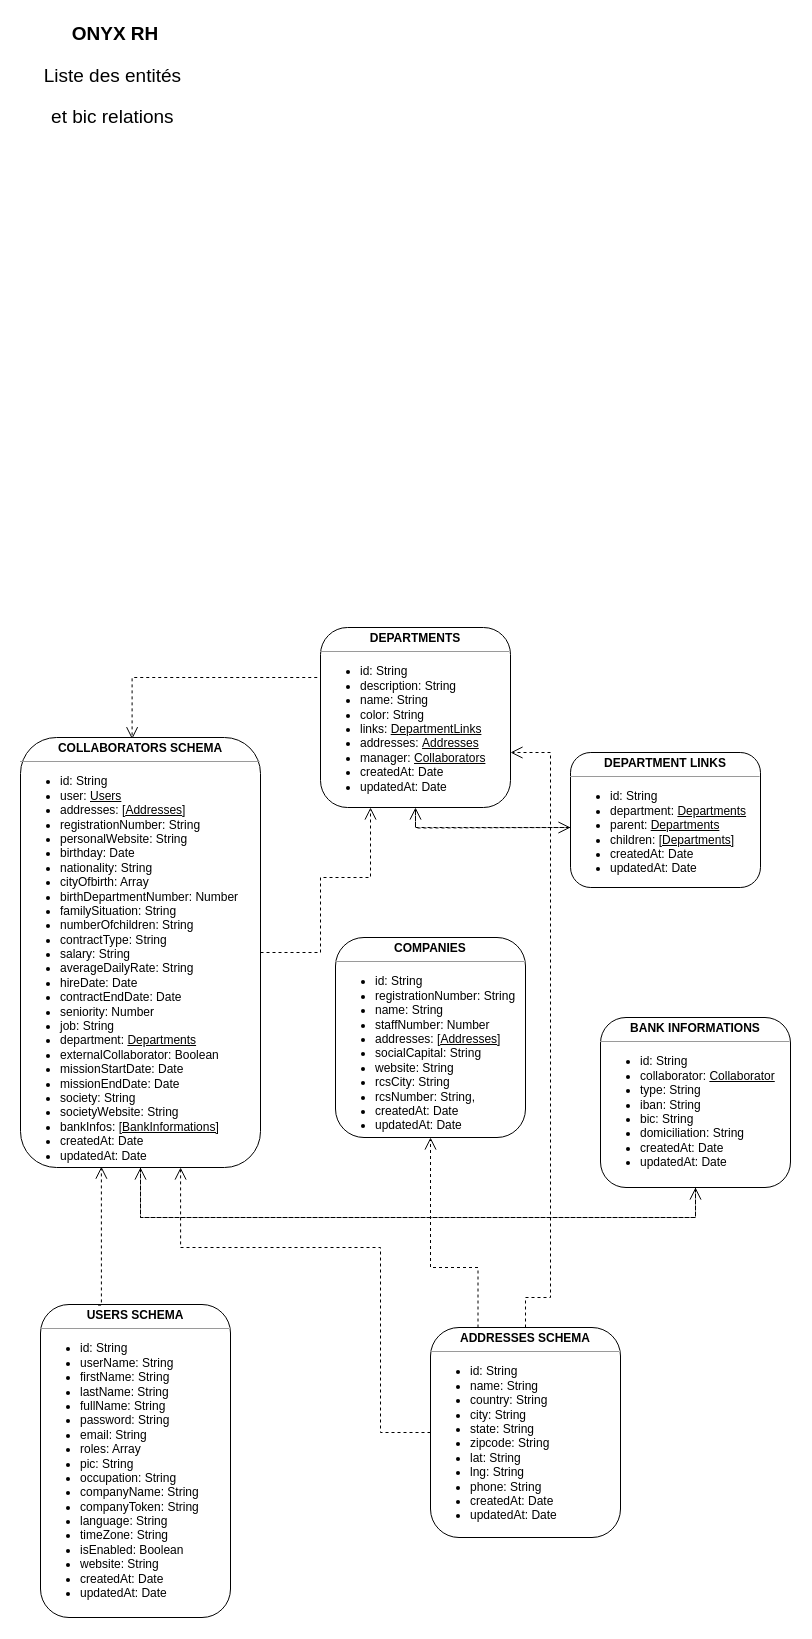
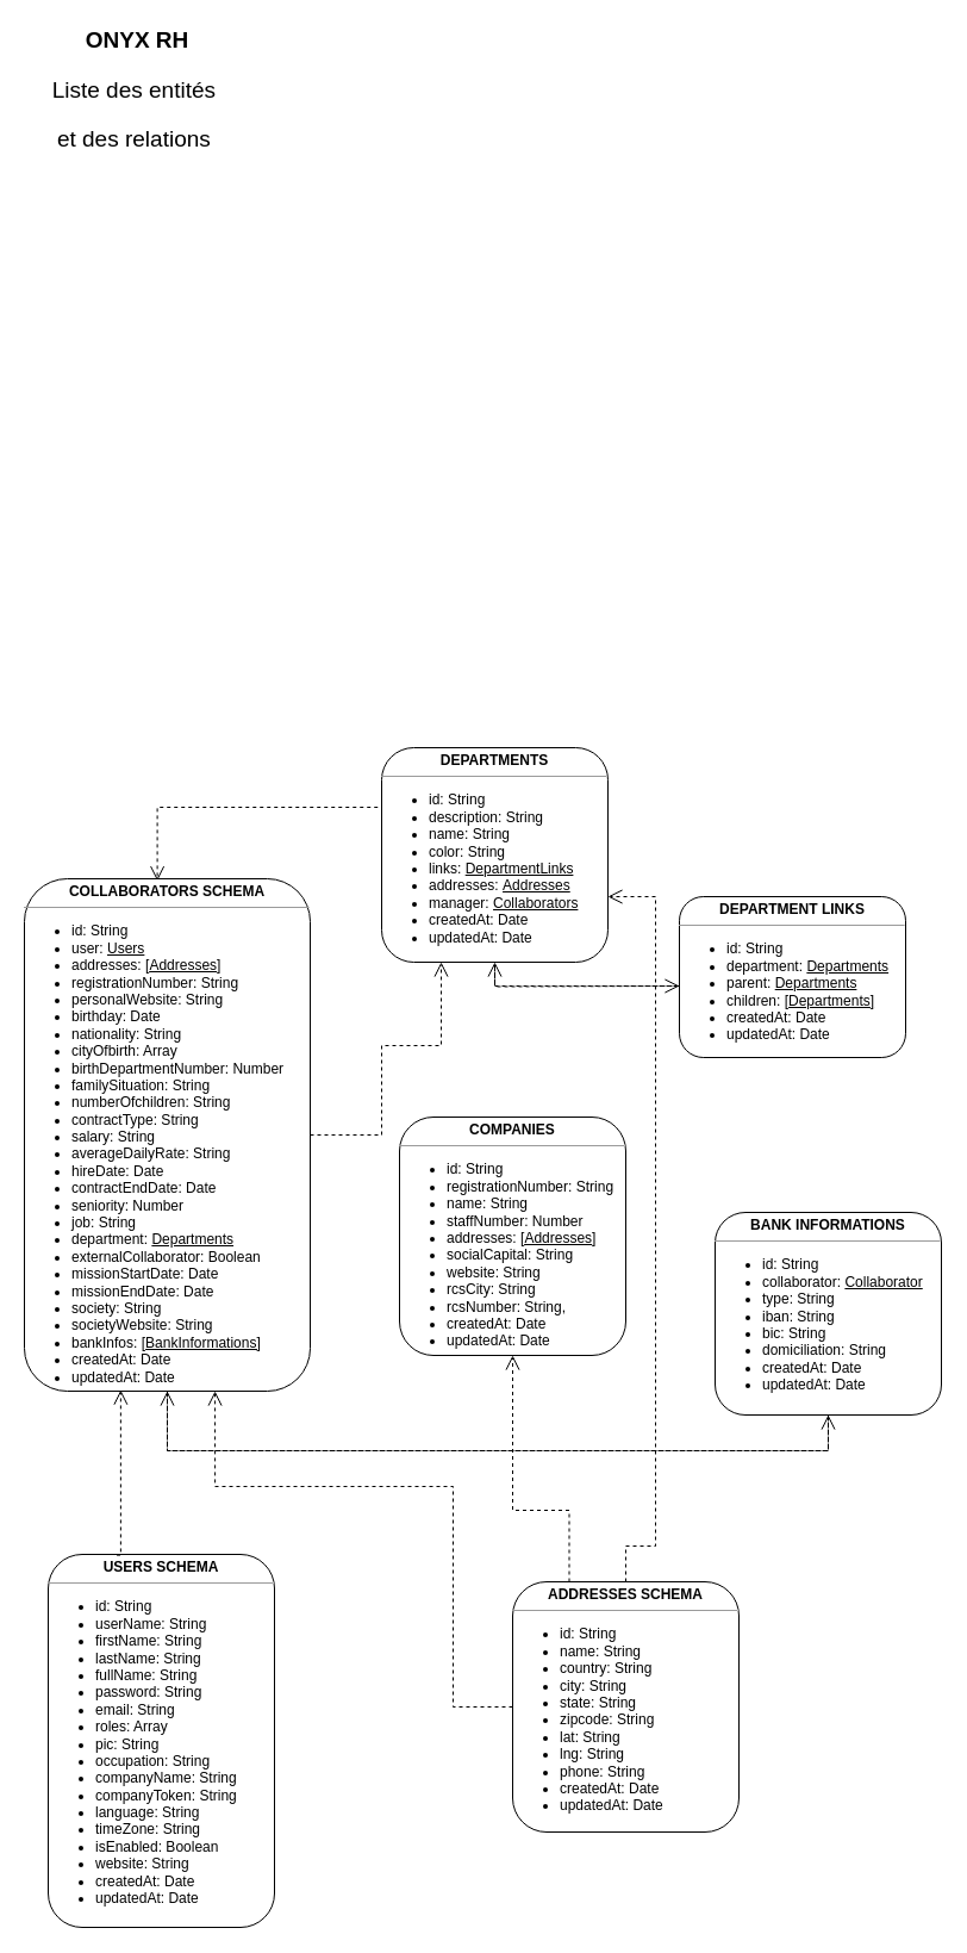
  <mxCell id="0" />
  <mxCell id="1" parent="0" />
  <mxCell id="2" style="edgeStyle=orthogonalEdgeStyle;rounded=0;html=1;dashed=1;labelBackgroundColor=none;startFill=0;endArrow=open;endFill=0;endSize=10;fontFamily=Verdana;fontSize=10;exitX=0;exitY=0.5;exitDx=0;exitDy=0;entryX=0.667;entryY=1;entryDx=0;entryDy=0;entryPerimeter=0;" parent="1" source="4" target="18" edge="1"><mxGeometry relative="1" as="geometry"><Array as="points"><mxPoint x="380" y="1432" /><mxPoint x="380" y="1247" /><mxPoint x="180" y="1247" /></Array><mxPoint x="530" y="1920" as="sourcePoint" /><mxPoint x="470" y="1617.167" as="targetPoint" /></mxGeometry></mxCell>
  <mxCell id="3" style="edgeStyle=orthogonalEdgeStyle;rounded=0;html=1;dashed=1;labelBackgroundColor=none;startFill=0;endArrow=open;endFill=0;endSize=10;fontFamily=Verdana;fontSize=10;" parent="1" target="16" edge="1"><mxGeometry relative="1" as="geometry"><Array as="points" /><mxPoint x="570" y="827" as="sourcePoint" /><mxPoint x="665" y="1397.167" as="targetPoint" /></mxGeometry></mxCell>
  <mxCell id="4" value="&lt;p style=&quot;margin: 0px ; margin-top: 4px ; text-align: center&quot;&gt;&lt;b&gt;ADDRESSES SCHEMA&lt;/b&gt;&lt;/p&gt;&lt;hr size=&quot;1&quot;&gt;&lt;p&gt;&lt;/p&gt;&lt;ul&gt;&lt;li&gt;id: String&lt;/li&gt;&lt;li&gt;name: String&lt;/li&gt;&lt;li&gt;country: String&lt;/li&gt;&lt;li&gt;city: String&lt;/li&gt;&lt;li&gt;state: String&lt;/li&gt;&lt;li&gt;zipcode: String&lt;/li&gt;&lt;li&gt;lat: String&lt;/li&gt;&lt;li&gt;lng: String&lt;/li&gt;&lt;li&gt;phone: String&lt;/li&gt;&lt;li&gt;createdAt: Date&lt;/li&gt;&lt;li&gt;updatedAt: Date&lt;/li&gt;&lt;/ul&gt;&lt;div&gt;&lt;/div&gt;" style="verticalAlign=top;align=left;overflow=fill;fontSize=12;fontFamily=Helvetica;html=1;rounded=1;shadow=0;comic=0;labelBackgroundColor=none;strokeColor=#000000;strokeWidth=1;fillColor=#ffffff;" parent="1" vertex="1"><mxGeometry x="430" y="1327" width="190" height="210" as="geometry" /></mxCell>
  <mxCell id="5" style="edgeStyle=orthogonalEdgeStyle;rounded=0;html=1;labelBackgroundColor=none;startFill=0;endArrow=open;endFill=0;endSize=10;fontFamily=Verdana;fontSize=10;dashed=1;" parent="1" source="18" target="15" edge="1"><mxGeometry relative="1" as="geometry"><mxPoint x="375" y="1165" as="targetPoint" /><Array as="points"><mxPoint x="140" y="1217" /><mxPoint x="695" y="1217" /></Array></mxGeometry></mxCell>
  <mxCell id="6" style="edgeStyle=orthogonalEdgeStyle;rounded=0;html=1;exitX=0.5;exitY=1;dashed=1;labelBackgroundColor=none;startFill=0;endArrow=open;endFill=0;endSize=10;fontFamily=Verdana;fontSize=10;exitDx=0;exitDy=0;" parent="1" source="15" edge="1"><mxGeometry relative="1" as="geometry"><Array as="points"><mxPoint x="695" y="1217" /><mxPoint x="140" y="1217" /></Array><mxPoint x="140" y="1167" as="targetPoint" /></mxGeometry></mxCell>
  <mxCell id="7" value="&lt;p style=&quot;margin: 0px ; margin-top: 4px ; text-align: center&quot;&gt;&lt;b&gt;USERS SCHEMA&lt;/b&gt;&lt;/p&gt;&lt;hr size=&quot;1&quot;&gt;&lt;p style=&quot;margin: 0px ; margin-left: 4px&quot;&gt;&lt;/p&gt;&lt;ul&gt;&lt;li&gt;id: String&lt;/li&gt;&lt;li&gt;userName: String&lt;/li&gt;&lt;li&gt;firstName: String&lt;/li&gt;&lt;li&gt;lastName: String&lt;/li&gt;&lt;li&gt;&lt;span&gt;fullName: String&lt;/span&gt;&lt;/li&gt;&lt;li&gt;&lt;span&gt;password: String&lt;/span&gt;&lt;/li&gt;&lt;li&gt;&lt;span&gt;email: String&lt;/span&gt;&lt;/li&gt;&lt;li&gt;&lt;span&gt;roles: Array&lt;/span&gt;&lt;/li&gt;&lt;li&gt;&lt;span&gt;pic: String&lt;/span&gt;&lt;/li&gt;&lt;li&gt;occupation: String&lt;/li&gt;&lt;li&gt;companyName: String&lt;/li&gt;&lt;li&gt;companyToken: String&lt;/li&gt;&lt;li&gt;language: String&lt;/li&gt;&lt;li&gt;timeZone: String&lt;/li&gt;&lt;li&gt;isEnabled: Boolean&lt;/li&gt;&lt;li&gt;website: String&lt;/li&gt;&lt;li&gt;createdAt: Date&lt;/li&gt;&lt;li&gt;updatedAt: Date&lt;/li&gt;&lt;/ul&gt;&lt;p&gt;&lt;/p&gt;" style="verticalAlign=top;align=left;overflow=fill;fontSize=12;fontFamily=Helvetica;html=1;rounded=1;shadow=0;comic=0;labelBackgroundColor=none;strokeColor=#000000;strokeWidth=1;fillColor=#ffffff;" parent="1" vertex="1"><mxGeometry x="40" y="1304" width="190" height="313" as="geometry" /></mxCell>
  <mxCell id="8" style="edgeStyle=orthogonalEdgeStyle;rounded=0;html=1;dashed=1;labelBackgroundColor=none;startFill=0;endArrow=open;endFill=0;endSize=10;fontFamily=Verdana;fontSize=10;entryX=0.337;entryY=0.998;entryDx=0;entryDy=0;entryPerimeter=0;exitX=0.303;exitY=0.002;exitDx=0;exitDy=0;exitPerimeter=0;" parent="1" source="7" target="18" edge="1"><mxGeometry relative="1" as="geometry"><Array as="points"><mxPoint x="101" y="1305" /></Array><mxPoint x="140" y="1304" as="sourcePoint" /><mxPoint x="375" y="1167.5" as="targetPoint" /></mxGeometry></mxCell>
  <mxCell id="9" style="edgeStyle=orthogonalEdgeStyle;rounded=0;html=1;dashed=1;labelBackgroundColor=none;startFill=0;endArrow=open;endFill=0;endSize=10;fontFamily=Verdana;fontSize=10;exitX=0.5;exitY=0;exitDx=0;exitDy=0;" parent="1" source="4" target="16" edge="1"><mxGeometry relative="1" as="geometry"><Array as="points"><mxPoint x="525" y="1297" /><mxPoint x="550" y="1297" /><mxPoint x="550" y="752" /></Array><mxPoint x="230" y="1407" as="sourcePoint" /><mxPoint x="560" y="1257" as="targetPoint" /></mxGeometry></mxCell>
  <mxCell id="10" style="edgeStyle=orthogonalEdgeStyle;rounded=0;html=1;dashed=1;labelBackgroundColor=none;startFill=0;endArrow=open;endFill=0;endSize=10;fontFamily=Verdana;fontSize=10;" parent="1" target="17" edge="1"><mxGeometry relative="1" as="geometry"><Array as="points"><mxPoint x="415" y="827" /></Array><mxPoint x="415" y="797" as="sourcePoint" /></mxGeometry></mxCell>
  <mxCell id="11" style="edgeStyle=orthogonalEdgeStyle;rounded=0;html=1;dashed=1;labelBackgroundColor=none;startFill=0;endArrow=open;endFill=0;endSize=10;fontFamily=Verdana;fontSize=10;exitX=0;exitY=0.293;exitDx=0;exitDy=0;entryX=0.465;entryY=0.004;entryDx=0;entryDy=0;entryPerimeter=0;exitPerimeter=0;" parent="1" source="16" target="18" edge="1"><mxGeometry relative="1" as="geometry"><mxPoint x="230" y="1617" as="sourcePoint" /><mxPoint x="260" y="1039" as="targetPoint" /><Array as="points"><mxPoint x="320" y="677" /><mxPoint x="132" y="677" /></Array></mxGeometry></mxCell>
  <mxCell id="12" style="edgeStyle=orthogonalEdgeStyle;rounded=0;html=1;dashed=1;labelBackgroundColor=none;startFill=0;endArrow=open;endFill=0;endSize=10;fontFamily=Verdana;fontSize=10;exitX=1;exitY=0.5;exitDx=0;exitDy=0;" parent="1" source="18" target="16" edge="1"><mxGeometry relative="1" as="geometry"><Array as="points"><mxPoint x="320" y="952" /><mxPoint x="320" y="877" /><mxPoint x="370" y="877" /></Array><mxPoint x="179" y="1187" as="sourcePoint" /><mxPoint x="330" y="1738.833" as="targetPoint" /></mxGeometry></mxCell>
  <mxCell id="13" style="edgeStyle=orthogonalEdgeStyle;rounded=0;html=1;dashed=1;labelBackgroundColor=none;startFill=0;endArrow=open;endFill=0;endSize=10;fontFamily=Verdana;fontSize=10;exitX=0.25;exitY=0;exitDx=0;exitDy=0;" parent="1" source="4" target="14" edge="1"><mxGeometry relative="1" as="geometry"><Array as="points"><mxPoint x="478" y="1267" /><mxPoint x="430" y="1267" /></Array><mxPoint x="230" y="1657.167" as="sourcePoint" /><mxPoint x="630" y="1657.167" as="targetPoint" /></mxGeometry></mxCell>
  <mxCell id="14" value="&lt;p style=&quot;margin: 0px ; margin-top: 4px ; text-align: center&quot;&gt;&lt;b&gt;COMPANIES&lt;/b&gt;&lt;/p&gt;&lt;hr size=&quot;1&quot;&gt;&lt;p&gt;&lt;/p&gt;&lt;ul&gt;&lt;li&gt;id: String&lt;/li&gt;&lt;li&gt;&lt;span&gt;registrationNumber&lt;/span&gt;: String&lt;/li&gt;&lt;li&gt;name: String&lt;/li&gt;&lt;li&gt;staffNumber: Number&lt;/li&gt;&lt;li&gt;addresses: &lt;u&gt;[&lt;u&gt;Addresses&lt;/u&gt;]&lt;/u&gt;&lt;/li&gt;&lt;li&gt;socialCapital: String&lt;/li&gt;&lt;li&gt;website: String&lt;/li&gt;&lt;li&gt;rcsCity: String&lt;/li&gt;&lt;li&gt;rcsNumber: String,&lt;/li&gt;&lt;li&gt;createdAt: Date&lt;/li&gt;&lt;li&gt;updatedAt: Date&lt;/li&gt;&lt;/ul&gt;&lt;div&gt;&lt;/div&gt;" style="verticalAlign=top;align=left;overflow=fill;fontSize=12;fontFamily=Helvetica;html=1;rounded=1;shadow=0;comic=0;labelBackgroundColor=none;strokeColor=#000000;strokeWidth=1;fillColor=#ffffff;" vertex="1" parent="1"><mxGeometry x="335" y="937" width="190" height="200" as="geometry" /></mxCell>
  <mxCell id="15" value="&lt;p style=&quot;margin: 0px ; margin-top: 4px ; text-align: center&quot;&gt;&lt;b&gt;BANK INFORMATIONS&lt;/b&gt;&lt;/p&gt;&lt;hr size=&quot;1&quot;&gt;&lt;p&gt;&lt;/p&gt;&lt;ul&gt;&lt;li&gt;id: String&lt;/li&gt;&lt;li&gt;collaborator: &lt;u&gt;Collaborator&lt;/u&gt;&lt;/li&gt;&lt;li&gt;type: String&lt;/li&gt;&lt;li&gt;iban: String&lt;/li&gt;&lt;li&gt;bic: String&lt;/li&gt;&lt;li&gt;domiciliation: String&lt;/li&gt;&lt;li&gt;createdAt: Date&lt;/li&gt;&lt;li&gt;updatedAt: Date&lt;/li&gt;&lt;/ul&gt;&lt;div&gt;&lt;/div&gt;" style="verticalAlign=top;align=left;overflow=fill;fontSize=12;fontFamily=Helvetica;html=1;rounded=1;shadow=0;comic=0;labelBackgroundColor=none;strokeColor=#000000;strokeWidth=1;fillColor=#ffffff;" vertex="1" parent="1"><mxGeometry x="600" y="1017" width="190" height="170" as="geometry" /></mxCell>
  <mxCell id="16" value="&lt;p style=&quot;margin: 0px ; margin-top: 4px ; text-align: center&quot;&gt;&lt;b&gt;DEPARTMENTS&lt;/b&gt;&lt;/p&gt;&lt;hr size=&quot;1&quot;&gt;&lt;p&gt;&lt;/p&gt;&lt;ul&gt;&lt;li&gt;id: String&lt;/li&gt;&lt;li&gt;description: String&lt;/li&gt;&lt;li&gt;name: String&lt;/li&gt;&lt;li&gt;color: String&lt;/li&gt;&lt;li&gt;links: &lt;u&gt;DepartmentLinks&lt;/u&gt;&lt;/li&gt;&lt;li&gt;addresses:&amp;nbsp;&lt;u&gt;Addresses&lt;/u&gt;&lt;/li&gt;&lt;li&gt;manager: &lt;u&gt;Collaborators&lt;/u&gt;&lt;/li&gt;&lt;li&gt;createdAt: Date&lt;/li&gt;&lt;li&gt;updatedAt: Date&lt;/li&gt;&lt;/ul&gt;&lt;div&gt;&lt;/div&gt;" style="verticalAlign=top;align=left;overflow=fill;fontSize=12;fontFamily=Helvetica;html=1;rounded=1;shadow=0;comic=0;labelBackgroundColor=none;strokeColor=#000000;strokeWidth=1;fillColor=#ffffff;" vertex="1" parent="1"><mxGeometry x="320" y="627" width="190" height="180" as="geometry" /></mxCell>
  <mxCell id="17" value="&lt;p style=&quot;margin: 0px ; margin-top: 4px ; text-align: center&quot;&gt;&lt;b&gt;DEPARTMENT LINKS&lt;/b&gt;&lt;/p&gt;&lt;hr size=&quot;1&quot;&gt;&lt;p&gt;&lt;/p&gt;&lt;ul&gt;&lt;li&gt;id: String&lt;/li&gt;&lt;li&gt;department:&amp;nbsp;&lt;u&gt;Departments&lt;/u&gt;&lt;/li&gt;&lt;li&gt;parent:&amp;nbsp;&lt;u&gt;Departments&lt;/u&gt;&lt;/li&gt;&lt;li&gt;children: [&lt;u&gt;Departments]&lt;/u&gt;&lt;/li&gt;&lt;li&gt;createdAt: Date&lt;/li&gt;&lt;li&gt;updatedAt: Date&lt;/li&gt;&lt;/ul&gt;&lt;div&gt;&lt;/div&gt;" style="verticalAlign=top;align=left;overflow=fill;fontSize=12;fontFamily=Helvetica;html=1;rounded=1;shadow=0;comic=0;labelBackgroundColor=none;strokeColor=#000000;strokeWidth=1;fillColor=#ffffff;" vertex="1" parent="1"><mxGeometry x="570" y="752" width="190" height="135" as="geometry" /></mxCell>
  <mxCell id="18" value="&lt;p style=&quot;margin: 0px ; margin-top: 4px ; text-align: center&quot;&gt;&lt;b&gt;COLLABORATORS SCHEMA&lt;/b&gt;&lt;/p&gt;&lt;hr size=&quot;1&quot;&gt;&lt;p style=&quot;margin: 0px ; margin-left: 4px&quot;&gt;&lt;/p&gt;&lt;ul&gt;&lt;li&gt;id: String&lt;/li&gt;&lt;li&gt;user:&amp;nbsp;&lt;u&gt;Users&lt;/u&gt;&lt;/li&gt;&lt;li&gt;addresses: &lt;u&gt;[&lt;u&gt;Addresses&lt;/u&gt;]&lt;/u&gt;&lt;/li&gt;&lt;li&gt;&lt;span&gt;registrationNumber&lt;/span&gt;: String&lt;/li&gt;&lt;li&gt;&lt;span&gt;personalWebsite: String&lt;/span&gt;&lt;/li&gt;&lt;li&gt;&lt;span&gt;birthday: Date&lt;/span&gt;&lt;/li&gt;&lt;li&gt;&lt;span&gt;nationality: String&lt;/span&gt;&lt;/li&gt;&lt;li&gt;&lt;span&gt;cityOfbirth: Array&lt;/span&gt;&lt;/li&gt;&lt;li&gt;&lt;span&gt;birthDepartmentNumber: Number&lt;/span&gt;&lt;/li&gt;&lt;li&gt;&lt;span&gt;familySituation&lt;/span&gt;: String&lt;/li&gt;&lt;li&gt;&lt;span&gt;numberOfchildren&lt;/span&gt;: String&lt;/li&gt;&lt;li&gt;&lt;span&gt;contractType&lt;/span&gt;: String&lt;/li&gt;&lt;li&gt;&lt;span&gt;salary&lt;/span&gt;: String&lt;/li&gt;&lt;li&gt;&lt;span&gt;averageDailyRate&lt;/span&gt;: String&lt;/li&gt;&lt;li&gt;&lt;span&gt;hireDate&lt;/span&gt;: Date&lt;/li&gt;&lt;li&gt;contractEndDate: Date&lt;/li&gt;&lt;li&gt;&lt;div&gt;&lt;span&gt;seniority: Number&lt;/span&gt;&lt;/div&gt;&lt;/li&gt;&lt;li&gt;&lt;div&gt;&lt;span&gt;job: String&lt;/span&gt;&lt;/div&gt;&lt;/li&gt;&lt;li&gt;&lt;div&gt;&lt;span&gt;&lt;div&gt;&lt;span&gt;department:&amp;nbsp;&lt;/span&gt;&lt;u&gt;Departments&lt;/u&gt;&lt;/div&gt;&lt;/span&gt;&lt;/div&gt;&lt;/li&gt;&lt;li&gt;&lt;div&gt;&lt;span&gt;&lt;div&gt;&lt;span&gt;externalCollaborator: Boolean&lt;/span&gt;&lt;/div&gt;&lt;/span&gt;&lt;/div&gt;&lt;/li&gt;&lt;li&gt;&lt;div&gt;&lt;span&gt;&lt;div&gt;&lt;span&gt;missionStartDate: Date&lt;/span&gt;&lt;/div&gt;&lt;/span&gt;&lt;/div&gt;&lt;/li&gt;&lt;li&gt;&lt;div&gt;&lt;span&gt;&lt;div&gt;&lt;span&gt;missionEndDate: Date&lt;/span&gt;&lt;/div&gt;&lt;/span&gt;&lt;/div&gt;&lt;/li&gt;&lt;li&gt;&lt;div&gt;&lt;span&gt;&lt;div&gt;&lt;span&gt;society: String&lt;/span&gt;&lt;/div&gt;&lt;/span&gt;&lt;/div&gt;&lt;/li&gt;&lt;li&gt;&lt;div&gt;&lt;span&gt;&lt;div&gt;&lt;span&gt;societyWebsite: String&lt;/span&gt;&lt;/div&gt;&lt;/span&gt;&lt;/div&gt;&lt;/li&gt;&lt;li&gt;&lt;div&gt;&lt;span&gt;bankInfos: [&lt;/span&gt;&lt;u&gt;BankInformations]&lt;/u&gt;&lt;/div&gt;&lt;/li&gt;&lt;li&gt;createdAt: Date&lt;/li&gt;&lt;li&gt;updatedAt: Date&lt;/li&gt;&lt;/ul&gt;&lt;p&gt;&lt;/p&gt;" style="verticalAlign=top;align=left;overflow=fill;fontSize=12;fontFamily=Helvetica;html=1;rounded=1;shadow=0;comic=0;labelBackgroundColor=none;strokeColor=#000000;strokeWidth=1;fillColor=#ffffff;" vertex="1" parent="1"><mxGeometry x="20" y="737" width="240" height="430" as="geometry" /></mxCell>
- <mxCell id="19" value="&lt;p style=&quot;line-height: 110%&quot;&gt;&lt;/p&gt;&lt;h1 style=&quot;font-size: 19px&quot;&gt;&lt;font style=&quot;font-size: 19px ; line-height: 60%&quot;&gt;ONYX RH&lt;/font&gt;&lt;/h1&gt;&lt;p style=&quot;font-size: 19px&quot;&gt;&lt;font style=&quot;font-size: 19px&quot;&gt;Liste des entités&amp;nbsp;&lt;/font&gt;&lt;/p&gt;&lt;p style=&quot;font-size: 19px&quot;&gt;&lt;font style=&quot;font-size: 19px&quot;&gt;et bic relations&amp;nbsp;&lt;/font&gt;&lt;/p&gt;&lt;p&gt;&lt;/p&gt;" style="text;html=1;strokeColor=none;fillColor=none;spacing=5;spacingTop=-20;whiteSpace=wrap;overflow=hidden;rounded=0;align=center;" vertex="1" parent="1"><mxGeometry x="20" y="20" width="190" height="117" as="geometry" /></mxCell>
+ <mxCell id="19" value="&lt;p style=&quot;line-height: 110%&quot;&gt;&lt;/p&gt;&lt;h1 style=&quot;font-size: 19px&quot;&gt;&lt;font style=&quot;font-size: 19px ; line-height: 60%&quot;&gt;ONYX RH&lt;/font&gt;&lt;/h1&gt;&lt;p style=&quot;font-size: 19px&quot;&gt;&lt;font style=&quot;font-size: 19px&quot;&gt;Liste des entités&amp;nbsp;&lt;/font&gt;&lt;/p&gt;&lt;p style=&quot;font-size: 19px&quot;&gt;&lt;font style=&quot;font-size: 19px&quot;&gt;et des relations&amp;nbsp;&lt;/font&gt;&lt;/p&gt;&lt;p&gt;&lt;/p&gt;" style="text;html=1;strokeColor=none;fillColor=none;spacing=5;spacingTop=-20;whiteSpace=wrap;overflow=hidden;rounded=0;align=center;" vertex="1" parent="1"><mxGeometry x="20" y="20" width="190" height="117" as="geometry" /></mxCell>
